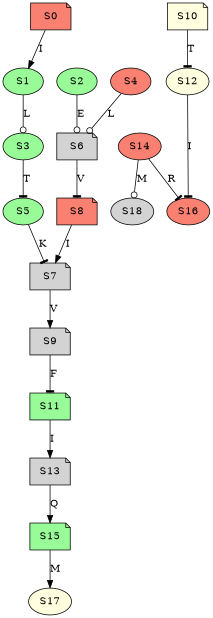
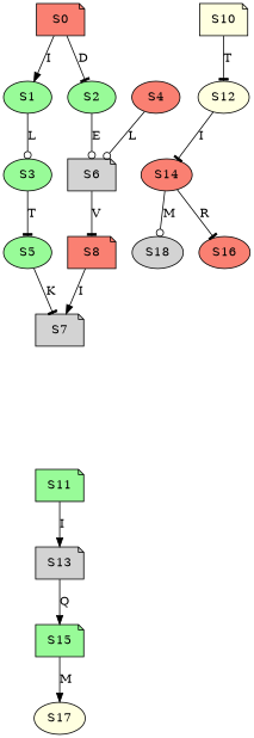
  strict digraph {
    node [fillcolor=palegreen shape=ellipse style=filled]
    edge [arrowhead=tee]
    S0 [fillcolor=salmon shape=note]
    S1
    S2
    S3
    S6 [fillcolor=lightgrey shape=note]
    S5
    S4 [fillcolor=salmon]
    S7 [fillcolor=lightgrey shape=note]
    S8 [fillcolor=salmon shape=note]
-   S9 [fillcolor=lightgrey shape=note]
    S11 [shape=note]
    S10 [fillcolor=lightyellow shape=note]
    S12 [fillcolor=lightyellow]
    S13 [fillcolor=lightgrey shape=note]
    S14 [fillcolor=salmon]
    S15 [shape=note]
    S16 [fillcolor=salmon]
    S18 [fillcolor=lightgrey]
    S17 [fillcolor=lightyellow]
    S0 -> S1 [arrowhead=normal label=I]
+   S0 -> S2 [label=D]
    S1 -> S3 [arrowhead=odot label=L]
    S2 -> S6 [arrowhead=odot label=E]
    S3 -> S5 [label=T]
    S6 -> S8 [label=V]
    S5 -> S7 [label=K]
    S4 -> S6 [arrowhead=odot label=L]
-   S7 -> S9 [arrowhead=normal label=V]
    S8 -> S7 [arrowhead=normal label=I]
-   S9 -> S11 [label=F]
    S11 -> S13 [arrowhead=normal label=I]
    S10 -> S12 [label=T]
-   S12 -> S16 [label=I]
+   S12 -> S14 [label=I]
    S13 -> S15 [arrowhead=normal label=Q]
    S14 -> S16 [label=R]
    S14 -> S18 [arrowhead=odot label=M]
    S15 -> S17 [arrowhead=normal label=M]
  }
